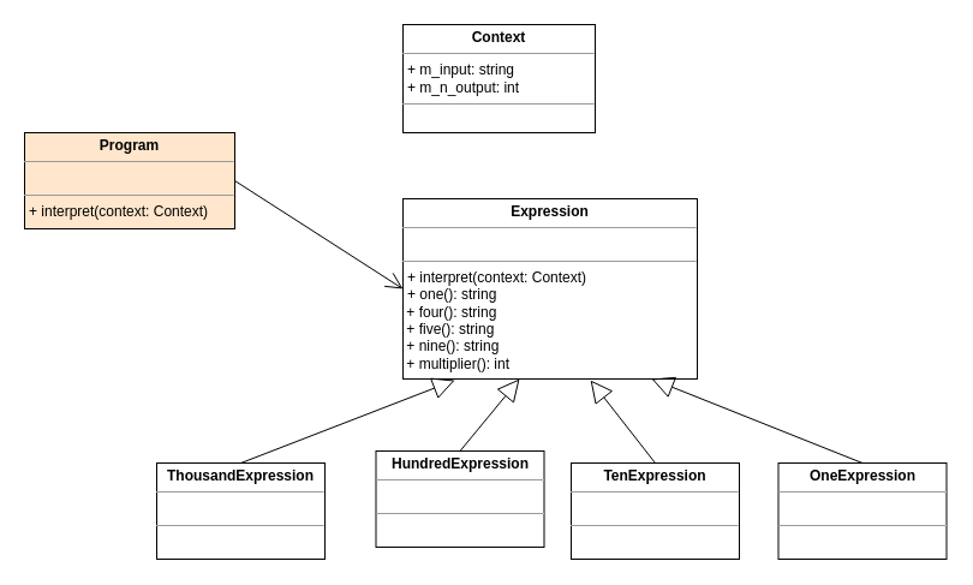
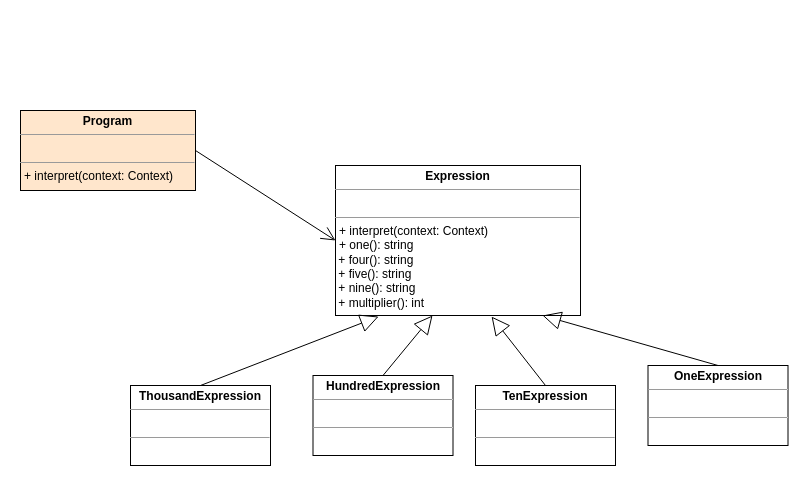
  <mxCell id="0" />
  <mxCell id="1" parent="0" />
  <mxCell id="2" value="&lt;p style=&quot;margin: 0px ; margin-top: 4px ; text-align: center&quot;&gt;&lt;b&gt;Expression&lt;/b&gt;&lt;/p&gt;&lt;hr size=&quot;1&quot;&gt;&lt;p style=&quot;margin: 0px ; margin-left: 4px&quot;&gt;&lt;br&gt;&lt;/p&gt;&lt;hr size=&quot;1&quot;&gt;&lt;p style=&quot;margin: 0px ; margin-left: 4px&quot;&gt;+ interpret(context: Context)&lt;/p&gt;&lt;p style=&quot;margin: 0px ; margin-left: 4px&quot;&gt;+ one(): string&lt;/p&gt;&amp;nbsp;+ four(): string&lt;br&gt;&amp;nbsp;+ five(): string&lt;br&gt;&amp;nbsp;+ nine(): string&lt;br&gt;&amp;nbsp;+ multiplier(): int&lt;br&gt;" style="verticalAlign=top;align=left;overflow=fill;fontSize=12;fontFamily=Helvetica;html=1;rounded=0;shadow=0;comic=0;labelBackgroundColor=none;strokeColor=#000000;strokeWidth=1;fillColor=#ffffff;" parent="1" vertex="1"><mxGeometry x="335" y="165" width="245" height="150" as="geometry" /></mxCell>
  <mxCell id="3" value="&lt;p style=&quot;margin: 0px ; margin-top: 4px ; text-align: center&quot;&gt;&lt;b&gt;ThousandExpression&lt;/b&gt;&lt;/p&gt;&lt;hr size=&quot;1&quot;&gt;&lt;p style=&quot;margin: 0px ; margin-left: 4px&quot;&gt;&lt;br&gt;&lt;/p&gt;&lt;hr size=&quot;1&quot;&gt;&lt;p style=&quot;margin: 0px ; margin-left: 4px&quot;&gt;&lt;br&gt;&lt;/p&gt;" style="verticalAlign=top;align=left;overflow=fill;fontSize=12;fontFamily=Helvetica;html=1;rounded=0;shadow=0;comic=0;labelBackgroundColor=none;strokeColor=#000000;strokeWidth=1;fillColor=#ffffff;" vertex="1" parent="1"><mxGeometry x="130" y="385" width="140" height="80" as="geometry" /></mxCell>
  <mxCell id="4" value="&lt;p style=&quot;margin: 0px ; margin-top: 4px ; text-align: center&quot;&gt;&lt;b&gt;HundredExpression&lt;/b&gt;&lt;/p&gt;&lt;hr size=&quot;1&quot;&gt;&lt;p style=&quot;margin: 0px ; margin-left: 4px&quot;&gt;&lt;br&gt;&lt;/p&gt;&lt;hr size=&quot;1&quot;&gt;&lt;p style=&quot;margin: 0px ; margin-left: 4px&quot;&gt;&lt;br&gt;&lt;/p&gt;" style="verticalAlign=top;align=left;overflow=fill;fontSize=12;fontFamily=Helvetica;html=1;rounded=0;shadow=0;comic=0;labelBackgroundColor=none;strokeColor=#000000;strokeWidth=1;fillColor=#ffffff;" vertex="1" parent="1"><mxGeometry x="312.5" y="375" width="140" height="80" as="geometry" /></mxCell>
  <mxCell id="5" value="&lt;p style=&quot;margin: 0px ; margin-top: 4px ; text-align: center&quot;&gt;&lt;b&gt;TenExpression&lt;/b&gt;&lt;/p&gt;&lt;hr size=&quot;1&quot;&gt;&lt;p style=&quot;margin: 0px ; margin-left: 4px&quot;&gt;&lt;br&gt;&lt;/p&gt;&lt;hr size=&quot;1&quot;&gt;&lt;p style=&quot;margin: 0px ; margin-left: 4px&quot;&gt;&lt;br&gt;&lt;/p&gt;" style="verticalAlign=top;align=left;overflow=fill;fontSize=12;fontFamily=Helvetica;html=1;rounded=0;shadow=0;comic=0;labelBackgroundColor=none;strokeColor=#000000;strokeWidth=1;fillColor=#ffffff;" vertex="1" parent="1"><mxGeometry x="475" y="385" width="140" height="80" as="geometry" /></mxCell>
- <mxCell id="6" value="&lt;p style=&quot;margin: 0px ; margin-top: 4px ; text-align: center&quot;&gt;&lt;b&gt;OneExpression&lt;/b&gt;&lt;/p&gt;&lt;hr size=&quot;1&quot;&gt;&lt;p style=&quot;margin: 0px ; margin-left: 4px&quot;&gt;&lt;br&gt;&lt;/p&gt;&lt;hr size=&quot;1&quot;&gt;&lt;p style=&quot;margin: 0px ; margin-left: 4px&quot;&gt;&lt;br&gt;&lt;/p&gt;" style="verticalAlign=top;align=left;overflow=fill;fontSize=12;fontFamily=Helvetica;html=1;rounded=0;shadow=0;comic=0;labelBackgroundColor=none;strokeColor=#000000;strokeWidth=1;fillColor=#ffffff;" vertex="1" parent="1"><mxGeometry x="647.5" y="385" width="140" height="80" as="geometry" /></mxCell>
+ <mxCell id="6" value="&lt;p style=&quot;margin: 0px ; margin-top: 4px ; text-align: center&quot;&gt;&lt;b&gt;OneExpression&lt;/b&gt;&lt;/p&gt;&lt;hr size=&quot;1&quot;&gt;&lt;p style=&quot;margin: 0px ; margin-left: 4px&quot;&gt;&lt;br&gt;&lt;/p&gt;&lt;hr size=&quot;1&quot;&gt;&lt;p style=&quot;margin: 0px ; margin-left: 4px&quot;&gt;&lt;br&gt;&lt;/p&gt;" style="verticalAlign=top;align=left;overflow=fill;fontSize=12;fontFamily=Helvetica;html=1;rounded=0;shadow=0;comic=0;labelBackgroundColor=none;strokeColor=#000000;strokeWidth=1;fillColor=#ffffff;" vertex="1" parent="1"><mxGeometry x="647.5" y="365" width="140" height="80" as="geometry" /></mxCell>
  <mxCell id="7" value="" style="endArrow=block;endSize=16;endFill=0;html=1;entryX=0.176;entryY=1.007;entryDx=0;entryDy=0;entryPerimeter=0;exitX=0.5;exitY=0;exitDx=0;exitDy=0;" edge="1" parent="1" source="3" target="2"><mxGeometry width="160" relative="1" as="geometry"><mxPoint x="130" y="485" as="sourcePoint" /><mxPoint x="290" y="485" as="targetPoint" /></mxGeometry></mxCell>
  <mxCell id="8" value="" style="endArrow=block;endSize=16;endFill=0;html=1;entryX=0.396;entryY=1;entryDx=0;entryDy=0;entryPerimeter=0;exitX=0.5;exitY=0;exitDx=0;exitDy=0;" edge="1" parent="1" source="4" target="2"><mxGeometry width="160" relative="1" as="geometry"><mxPoint x="210" y="395" as="sourcePoint" /><mxPoint x="385" y="330" as="targetPoint" /></mxGeometry></mxCell>
  <mxCell id="9" value="" style="endArrow=block;endSize=16;endFill=0;html=1;entryX=0.637;entryY=1.007;entryDx=0;entryDy=0;entryPerimeter=0;exitX=0.5;exitY=0;exitDx=0;exitDy=0;" edge="1" parent="1" source="5" target="2"><mxGeometry width="160" relative="1" as="geometry"><mxPoint x="383" y="395" as="sourcePoint" /><mxPoint x="442" y="325" as="targetPoint" /></mxGeometry></mxCell>
  <mxCell id="10" value="" style="endArrow=block;endSize=16;endFill=0;html=1;entryX=0.845;entryY=1;entryDx=0;entryDy=0;entryPerimeter=0;exitX=0.5;exitY=0;exitDx=0;exitDy=0;" edge="1" parent="1" source="6" target="2"><mxGeometry width="160" relative="1" as="geometry"><mxPoint x="555" y="395" as="sourcePoint" /><mxPoint x="501" y="326" as="targetPoint" /></mxGeometry></mxCell>
  <mxCell id="11" value="&lt;p style=&quot;margin: 0px ; margin-top: 4px ; text-align: center&quot;&gt;&lt;b&gt;Program&lt;/b&gt;&lt;/p&gt;&lt;hr size=&quot;1&quot;&gt;&lt;p style=&quot;margin: 0px ; margin-left: 4px&quot;&gt;&lt;br&gt;&lt;/p&gt;&lt;hr size=&quot;1&quot;&gt;&lt;p style=&quot;margin: 0px ; margin-left: 4px&quot;&gt;+ interpret(context: Context)&lt;/p&gt;&lt;p style=&quot;margin: 0px ; margin-left: 4px&quot;&gt;&lt;/p&gt;&lt;br&gt;" style="verticalAlign=top;align=left;overflow=fill;fontSize=12;fontFamily=Helvetica;html=1;rounded=0;shadow=0;comic=0;labelBackgroundColor=none;strokeColor=#000000;strokeWidth=1;fillColor=#ffe6cc;" vertex="1" parent="1"><mxGeometry x="20" y="110" width="175" height="80" as="geometry" /></mxCell>
- <mxCell id="12" value="&lt;p style=&quot;margin: 0px ; margin-top: 4px ; text-align: center&quot;&gt;&lt;b&gt;Context&lt;/b&gt;&lt;/p&gt;&lt;hr size=&quot;1&quot;&gt;&lt;p style=&quot;margin: 0px ; margin-left: 4px&quot;&gt;+ m_input: string&lt;/p&gt;&lt;p style=&quot;margin: 0px ; margin-left: 4px&quot;&gt;+ m_n_output: int&lt;/p&gt;&lt;hr size=&quot;1&quot;&gt;&lt;p style=&quot;margin: 0px ; margin-left: 4px&quot;&gt;&lt;br&gt;&lt;/p&gt;&lt;br&gt;" style="verticalAlign=top;align=left;overflow=fill;fontSize=12;fontFamily=Helvetica;html=1;rounded=0;shadow=0;comic=0;labelBackgroundColor=none;strokeColor=#000000;strokeWidth=1;fillColor=#ffffff;" vertex="1" parent="1"><mxGeometry x="335" y="20" width="160" height="90" as="geometry" /></mxCell>
  <mxCell id="13" value="" style="endArrow=open;endFill=1;endSize=12;html=1;entryX=0;entryY=0.5;entryDx=0;entryDy=0;exitX=1;exitY=0.5;exitDx=0;exitDy=0;" edge="1" parent="1" source="11" target="2"><mxGeometry width="160" relative="1" as="geometry"><mxPoint x="205" y="155" as="sourcePoint" /><mxPoint x="345" y="75" as="targetPoint" /></mxGeometry></mxCell>
